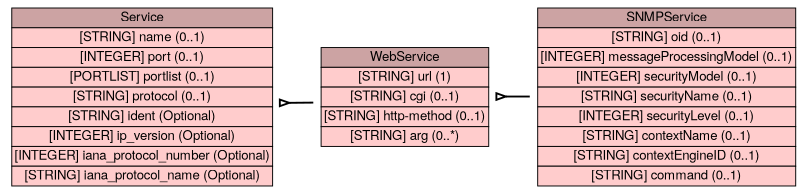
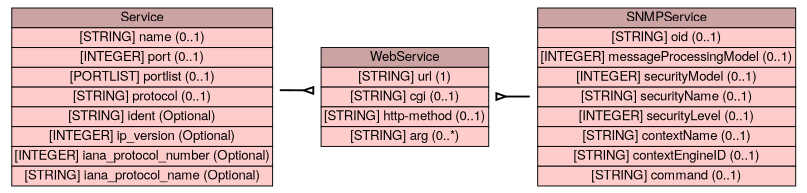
  digraph {
    rankdir=LR
    node [shape=plaintext]
    edge [arrowtail=invempty dir=back style=bold]
    n1 [height=2.7361 label=<<table BORDER="0" CELLBORDER="1" CELLSPACING="0"> <tr> <td BGCOLOR="#cca3a3" HREF="/idmef_parser/IDMEFv2/Service.html" TITLE="The Service class describes network services on sources and targets. It can identify services by name, port, and protocol. When Service occurs as an aggregate class of Source, it is understood that the service is one from which activity of interest is originating; and that the service is &quot;attached&quot; to the Node, Process, and User information also contained in Source. Likewise, when Service occurs as an aggregate class of Target, it is understood that the service is one to which activity of interest is being directed; and that the service is &quot;attached&quot; to the Node, Process, and User information also contained in Target. If Service occurs in both Source and Target, then information in both locations should be the same. If information is the same in both locations and implementers wish to carry it in only one location, they should specify it as an aggregate of the Target class. "><FONT FACE="Nimbus Sans L">Service</FONT></td> </tr>" %<tr><td BGCOLOR="#FFCCCC"  HREF="/idmef_parser/IDMEFv2/Service.html" TITLE="The name of the service.  Whenever possible, the name from the IANA list of well-known ports SHOULD be used."><FONT FACE="Nimbus Sans L">[STRING] name (0..1)</FONT></td></tr>%<tr><td BGCOLOR="#FFCCCC"  HREF="/idmef_parser/IDMEFv2/Service.html" TITLE="The port number being used."><FONT FACE="Nimbus Sans L">[INTEGER] port (0..1)</FONT></td></tr>%<tr><td BGCOLOR="#FFCCCC"  HREF="/idmef_parser/IDMEFv2/Service.html" TITLE="A list of port numbers being used; see Section 3.2.8 for formatting rules.  If a portlist is given, the iana_protocol_number and iana_protocol_name MUST apply to all the elements of the list."><FONT FACE="Nimbus Sans L">[PORTLIST] portlist (0..1)</FONT></td></tr>%<tr><td BGCOLOR="#FFCCCC"  HREF="/idmef_parser/IDMEFv2/Service.html" TITLE="Additional information about the protocol being used.  The intent of the protocol field is to carry additional information related to the protocol being used when the &lt;Service&gt; attributes iana_protocol_number or/and iana_protocol_name are filed."><FONT FACE="Nimbus Sans L">[STRING] protocol (0..1)</FONT></td></tr>%<tr><td BGCOLOR="#FFCCCC"  HREF="/idmef_parser/IDMEFv2/Service.html" TITLE="A unique identifier for the service; see Section 3.2.9."><FONT FACE="Nimbus Sans L">[STRING] ident (Optional)</FONT></td></tr>%<tr><td BGCOLOR="#FFCCCC"  HREF="/idmef_parser/IDMEFv2/Service.html" TITLE="The IP version number."><FONT FACE="Nimbus Sans L">[INTEGER] ip_version (Optional)</FONT></td></tr>%<tr><td BGCOLOR="#FFCCCC"  HREF="/idmef_parser/IDMEFv2/Service.html" TITLE="The IANA protocol number."><FONT FACE="Nimbus Sans L">[INTEGER] iana_protocol_number (Optional)</FONT></td></tr>%<tr><td BGCOLOR="#FFCCCC"  HREF="/idmef_parser/IDMEFv2/Service.html" TITLE="The IANA protocol name."><FONT FACE="Nimbus Sans L">[STRING] iana_protocol_name (Optional)</FONT></td></tr>%</table>> width=4.0694]
    n2 [height=1.5694 label=<<table BORDER="0" CELLBORDER="1" CELLSPACING="0"> <tr> <td BGCOLOR="#cca3a3" HREF="/idmef_parser/IDMEFv2/WebService.html" TITLE="The WebService class carries additional information related to web traffic. "><FONT FACE="Nimbus Sans L">WebService</FONT></td> </tr>" %<tr><td BGCOLOR="#FFCCCC"  HREF="/idmef_parser/IDMEFv2/WebService.html" TITLE="The URL in the request."><FONT FACE="Nimbus Sans L">[STRING] url (1)</FONT></td></tr>%<tr><td BGCOLOR="#FFCCCC"  HREF="/idmef_parser/IDMEFv2/WebService.html" TITLE="The CGI script in the request, without arguments."><FONT FACE="Nimbus Sans L">[STRING] cgi (0..1)</FONT></td></tr>%<tr><td BGCOLOR="#FFCCCC"  HREF="/idmef_parser/IDMEFv2/WebService.html" TITLE="The HTTP method (PUT, GET) used in the request."><FONT FACE="Nimbus Sans L">[STRING] http-method (0..1)</FONT></td></tr>%<tr><td BGCOLOR="#FFCCCC"  HREF="/idmef_parser/IDMEFv2/WebService.html" TITLE="The arguments to the CGI script."><FONT FACE="Nimbus Sans L">[STRING] arg (0..*)</FONT></td></tr>%</table>> width=2.6806]
    n3 [height=2.7361 label=<<table BORDER="0" CELLBORDER="1" CELLSPACING="0"> <tr> <td BGCOLOR="#cca3a3" HREF="/idmef_parser/IDMEFv2/SNMPService.html" TITLE="The SNMPService class carries additional information related to SNMP traffic. The aggregate classes composing SNMPService must be interpreted as described in RFC 3411 [15] and RFC 3584 [16]. "><FONT FACE="Nimbus Sans L">SNMPService</FONT></td> </tr>" %<tr><td BGCOLOR="#FFCCCC"  HREF="/idmef_parser/IDMEFv2/SNMPService.html" TITLE="The object identifier in the request."><FONT FACE="Nimbus Sans L">[STRING] oid (0..1)</FONT></td></tr>%<tr><td BGCOLOR="#FFCCCC"  HREF="/idmef_parser/IDMEFv2/SNMPService.html" TITLE="The SNMP version, typically 0 for SNMPv1, 1 for SNMPv2c, 2 for SNMPv2u and SNMPv2*, and 3 for SNMPv3; see RFC 3411 [15] Section 5 for appropriate values."><FONT FACE="Nimbus Sans L">[INTEGER] messageProcessingModel (0..1)</FONT></td></tr>%<tr><td BGCOLOR="#FFCCCC"  HREF="/idmef_parser/IDMEFv2/SNMPService.html" TITLE="The identification of the security model in use, typically 0 for any, 1 for SNMPv1, 2 for SNMPv2c, and 3 for USM; see RFC 3411 [15] Section 5 for appropriate values."><FONT FACE="Nimbus Sans L">[INTEGER] securityModel (0..1)</FONT></td></tr>%<tr><td BGCOLOR="#FFCCCC"  HREF="/idmef_parser/IDMEFv2/SNMPService.html" TITLE="The object&#39;s security name; see RFC 3411 [15] Section 3.2.2."><FONT FACE="Nimbus Sans L">[STRING] securityName (0..1)</FONT></td></tr>%<tr><td BGCOLOR="#FFCCCC"  HREF="/idmef_parser/IDMEFv2/SNMPService.html" TITLE="The security level of the SNMP request; see RFC 3411 [15] Section 3.4.3."><FONT FACE="Nimbus Sans L">[INTEGER] securityLevel (0..1)</FONT></td></tr>%<tr><td BGCOLOR="#FFCCCC"  HREF="/idmef_parser/IDMEFv2/SNMPService.html" TITLE="The object&#39;s context name; see RFC 3411 [15] Section 3.3.3."><FONT FACE="Nimbus Sans L">[STRING] contextName (0..1)</FONT></td></tr>%<tr><td BGCOLOR="#FFCCCC"  HREF="/idmef_parser/IDMEFv2/SNMPService.html" TITLE="The object&#39;s context engine identifier; see RFC 3411 [15] Section 3.3.2."><FONT FACE="Nimbus Sans L">[STRING] contextEngineID (0..1)</FONT></td></tr>%<tr><td BGCOLOR="#FFCCCC"  HREF="/idmef_parser/IDMEFv2/SNMPService.html" TITLE="The command sent to the SNMP server (GET, SET, etc.)."><FONT FACE="Nimbus Sans L">[STRING] command (0..1)</FONT></td></tr>%</table>> width=4.0278]
-   n1 -> n2
+   n2 -> n1
    n2 -> n3
  }
